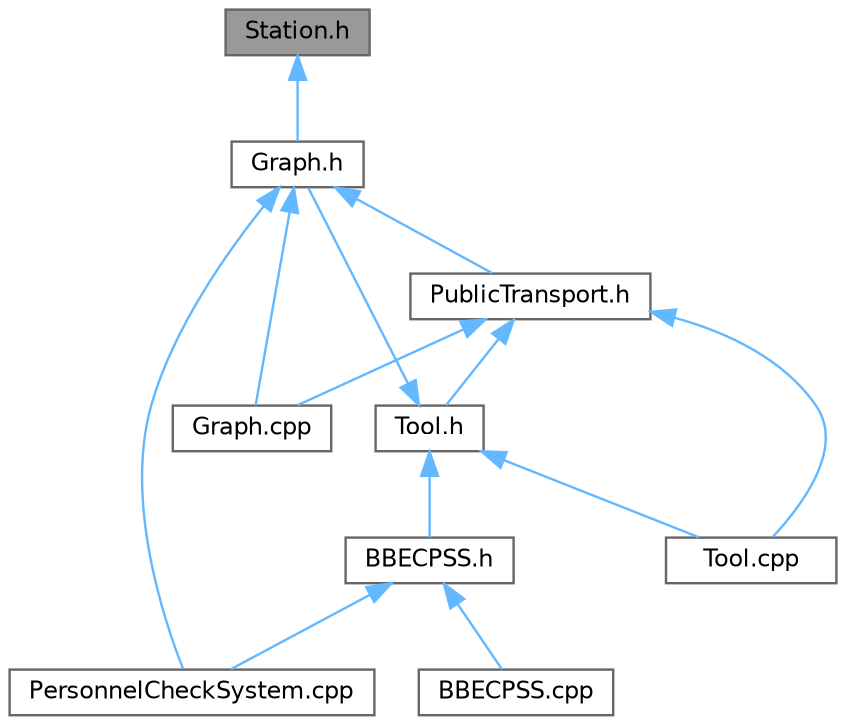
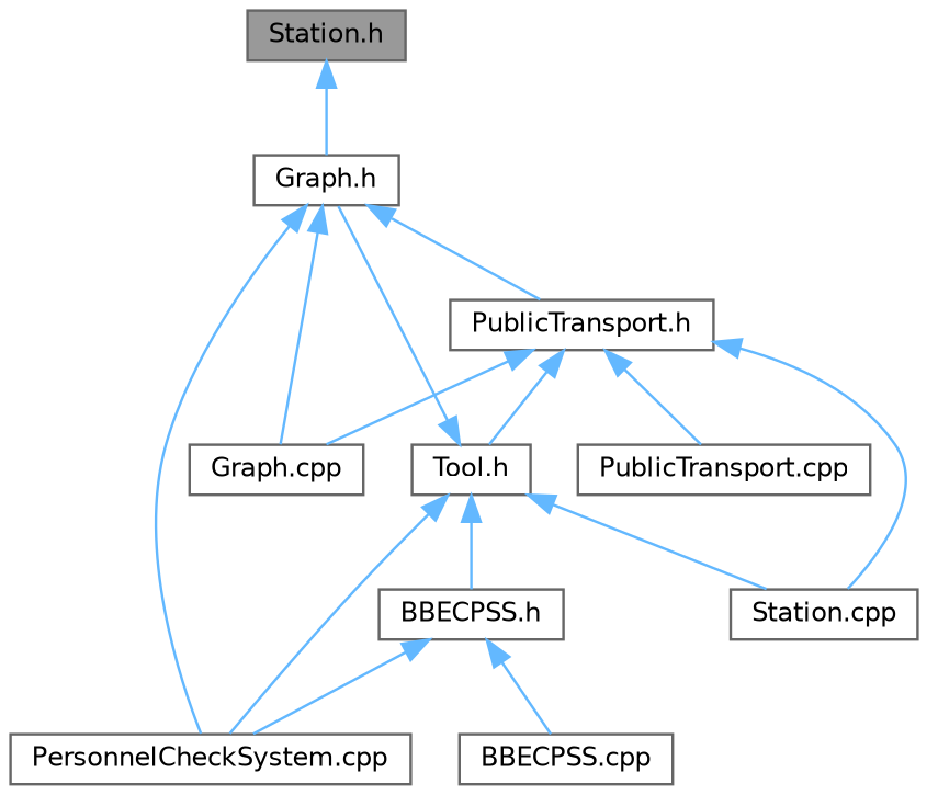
  digraph {
    node [color=grey40 fillcolor=white fontname=Helvetica fontsize=10 shape=box style=filled]
    edge [color=steelblue1 dir=back fontname=Helvetica fontsize=10 labelfontname=Helvetica labelfontsize=10 style=solid]
    n1 [color=gray40 fillcolor=grey60 fontcolor=black height=0.2 label="Station.h" width=0.4]
    n2 [height=0.2 label="Graph.h" width=0.4]
    n3 [height=0.2 label="Graph.cpp" width=0.4]
    n4 [height=0.2 label="PersonnelCheckSystem.cpp" width=0.4]
    n5 [height=0.2 label="PublicTransport.h" width=0.4]
    n6 [height=0.2 label="Tool.h" width=0.4]
-   n8 [height=0.2 label="Tool.cpp" width=0.4]
+   n7 [height=0.2 label="PublicTransport.cpp" width=0.4]
+   n8 [height=0.2 label="Station.cpp" width=0.4]
    n9 [height=0.2 label="BBECPSS.h" width=0.4]
    n10 [height=0.2 label="BBECPSS.cpp" width=0.4]
    n1 -> n2
    n2 -> n3
    n2 -> n4
    n2 -> n5
    n5 -> n3
    n5 -> n6
+   n5 -> n7
    n5 -> n8
    n6 -> n2
+   n6 -> n4
    n6 -> n8
    n6 -> n9
    n9 -> n4
    n9 -> n10
  }
